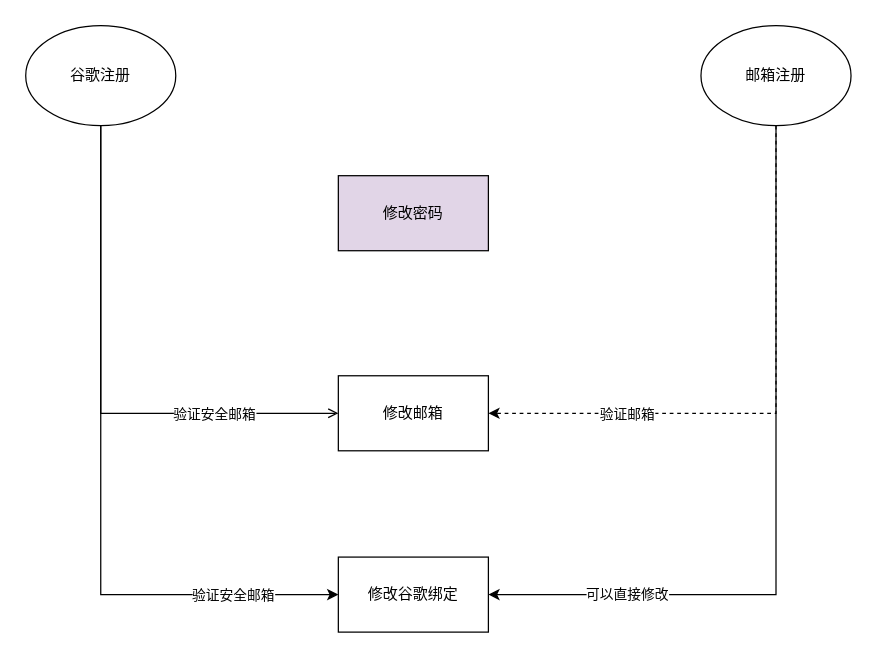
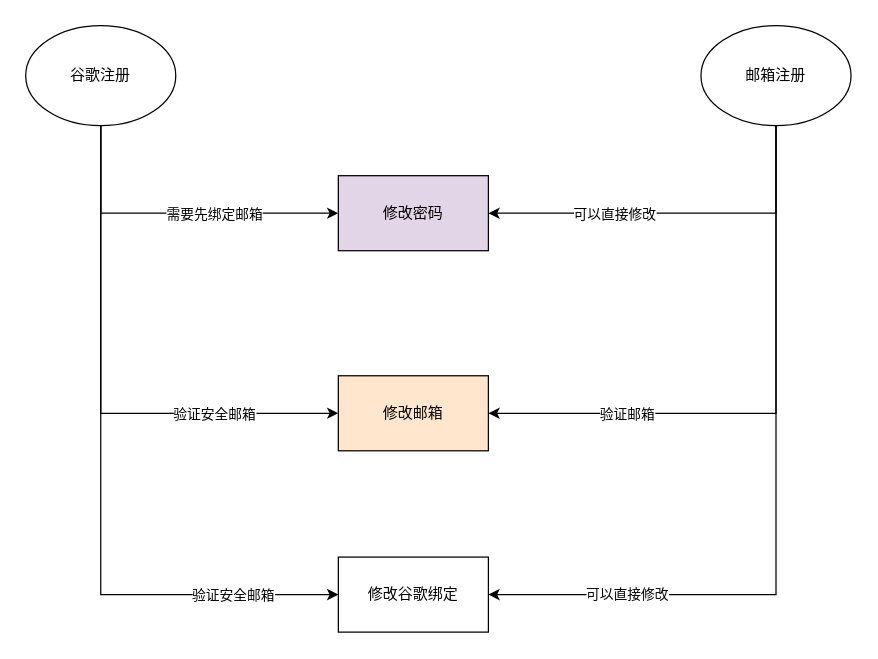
  <mxCell id="0" />
  <mxCell id="1" parent="0" />
- <mxCell id="4" style="edgeStyle=orthogonalEdgeStyle;rounded=0;orthogonalLoop=1;jettySize=auto;html=1;exitX=0.5;exitY=1;exitDx=0;exitDy=0;entryX=0;entryY=0.5;entryDx=0;entryDy=0;endArrow=open;" edge="1" parent="1" source="8" target="17"><mxGeometry relative="1" as="geometry" /></mxCell>
+ <mxCell id="2" style="edgeStyle=orthogonalEdgeStyle;rounded=0;orthogonalLoop=1;jettySize=auto;html=1;exitX=0.5;exitY=1;exitDx=0;exitDy=0;entryX=0;entryY=0.5;entryDx=0;entryDy=0;" edge="1" parent="1" source="8" target="16"><mxGeometry relative="1" as="geometry" /></mxCell>
+ <mxCell id="3" value="需要先绑定邮箱" style="edgeLabel;html=1;align=center;verticalAlign=middle;resizable=0;points=[];" vertex="1" connectable="0" parent="2"><mxGeometry x="-0.1" y="1" relative="1" as="geometry"><mxPoint x="43" y="1" as="offset" /></mxGeometry></mxCell>
+ <mxCell id="4" style="edgeStyle=orthogonalEdgeStyle;rounded=0;orthogonalLoop=1;jettySize=auto;html=1;exitX=0.5;exitY=1;exitDx=0;exitDy=0;entryX=0;entryY=0.5;entryDx=0;entryDy=0;" edge="1" parent="1" source="8" target="17"><mxGeometry relative="1" as="geometry" /></mxCell>
  <mxCell id="5" value="验证安全邮箱" style="edgeLabel;html=1;align=center;verticalAlign=middle;resizable=0;points=[];" vertex="1" connectable="0" parent="4"><mxGeometry x="0.338" y="-3" relative="1" as="geometry"><mxPoint x="39" y="-3" as="offset" /></mxGeometry></mxCell>
  <mxCell id="6" style="edgeStyle=orthogonalEdgeStyle;rounded=0;orthogonalLoop=1;jettySize=auto;html=1;exitX=0.5;exitY=1;exitDx=0;exitDy=0;entryX=0;entryY=0.5;entryDx=0;entryDy=0;" edge="1" parent="1" source="8" target="18"><mxGeometry relative="1" as="geometry" /></mxCell>
  <mxCell id="7" value="验证安全邮箱" style="edgeLabel;html=1;align=center;verticalAlign=middle;resizable=0;points=[];" vertex="1" connectable="0" parent="6"><mxGeometry x="0.603" y="-2" relative="1" as="geometry"><mxPoint x="27" y="-2" as="offset" /></mxGeometry></mxCell>
  <mxCell id="8" value="谷歌注册" style="ellipse;whiteSpace=wrap;html=1;" vertex="1" parent="1"><mxGeometry x="20" y="20" width="120" height="80" as="geometry" /></mxCell>
- <mxCell id="11" style="edgeStyle=orthogonalEdgeStyle;rounded=0;orthogonalLoop=1;jettySize=auto;html=1;exitX=0.5;exitY=1;exitDx=0;exitDy=0;entryX=1;entryY=0.5;entryDx=0;entryDy=0;dashed=1;" edge="1" parent="1" source="15" target="17"><mxGeometry relative="1" as="geometry" /></mxCell>
+ <mxCell id="9" style="edgeStyle=orthogonalEdgeStyle;rounded=0;orthogonalLoop=1;jettySize=auto;html=1;exitX=0.5;exitY=1;exitDx=0;exitDy=0;entryX=1;entryY=0.5;entryDx=0;entryDy=0;" edge="1" parent="1" source="15" target="16"><mxGeometry relative="1" as="geometry" /></mxCell>
+ <mxCell id="10" value="可以直接修改" style="edgeLabel;html=1;align=center;verticalAlign=middle;resizable=0;points=[];" vertex="1" connectable="0" parent="9"><mxGeometry x="0.493" y="1" relative="1" as="geometry"><mxPoint x="24" y="-1" as="offset" /></mxGeometry></mxCell>
+ <mxCell id="11" style="edgeStyle=orthogonalEdgeStyle;rounded=0;orthogonalLoop=1;jettySize=auto;html=1;exitX=0.5;exitY=1;exitDx=0;exitDy=0;entryX=1;entryY=0.5;entryDx=0;entryDy=0;" edge="1" parent="1" source="15" target="17"><mxGeometry relative="1" as="geometry" /></mxCell>
  <mxCell id="12" value="验证邮箱" style="edgeLabel;html=1;align=center;verticalAlign=middle;resizable=0;points=[];" vertex="1" connectable="0" parent="11"><mxGeometry x="0.626" y="1" relative="1" as="geometry"><mxPoint x="24" y="-1" as="offset" /></mxGeometry></mxCell>
  <mxCell id="13" style="edgeStyle=orthogonalEdgeStyle;rounded=0;orthogonalLoop=1;jettySize=auto;html=1;exitX=0.5;exitY=1;exitDx=0;exitDy=0;entryX=1;entryY=0.5;entryDx=0;entryDy=0;" edge="1" parent="1" source="15" target="18"><mxGeometry relative="1" as="geometry" /></mxCell>
  <mxCell id="14" value="可以直接修改" style="edgeLabel;html=1;align=center;verticalAlign=middle;resizable=0;points=[];" vertex="1" connectable="0" parent="13"><mxGeometry x="0.635" y="-1" relative="1" as="geometry"><mxPoint as="offset" /></mxGeometry></mxCell>
  <mxCell id="15" value="邮箱注册" style="ellipse;whiteSpace=wrap;html=1;" vertex="1" parent="1"><mxGeometry x="560" y="20" width="120" height="80" as="geometry" /></mxCell>
  <mxCell id="16" value="修改密码" style="rounded=0;whiteSpace=wrap;html=1;fillColor=#e1d5e7;" vertex="1" parent="1"><mxGeometry x="270" y="140" width="120" height="60" as="geometry" /></mxCell>
- <mxCell id="17" value="修改邮箱" style="rounded=0;whiteSpace=wrap;html=1;" vertex="1" parent="1"><mxGeometry x="270" y="300" width="120" height="60" as="geometry" /></mxCell>
+ <mxCell id="17" value="修改邮箱" style="rounded=0;whiteSpace=wrap;html=1;fillColor=#ffe6cc;" vertex="1" parent="1"><mxGeometry x="270" y="300" width="120" height="60" as="geometry" /></mxCell>
  <mxCell id="18" value="修改谷歌绑定" style="rounded=0;whiteSpace=wrap;html=1;" vertex="1" parent="1"><mxGeometry x="270" y="445" width="120" height="60" as="geometry" /></mxCell>
